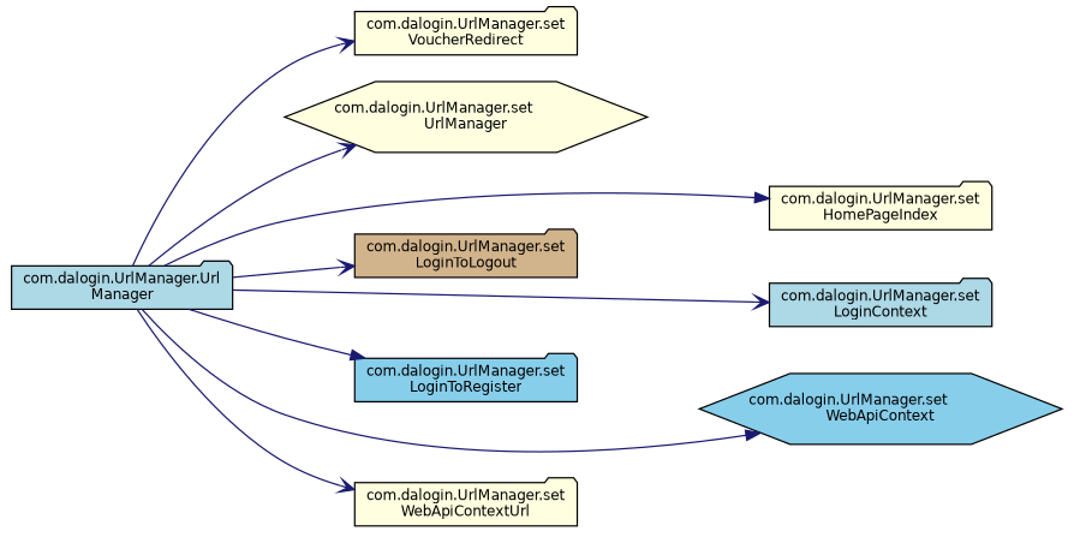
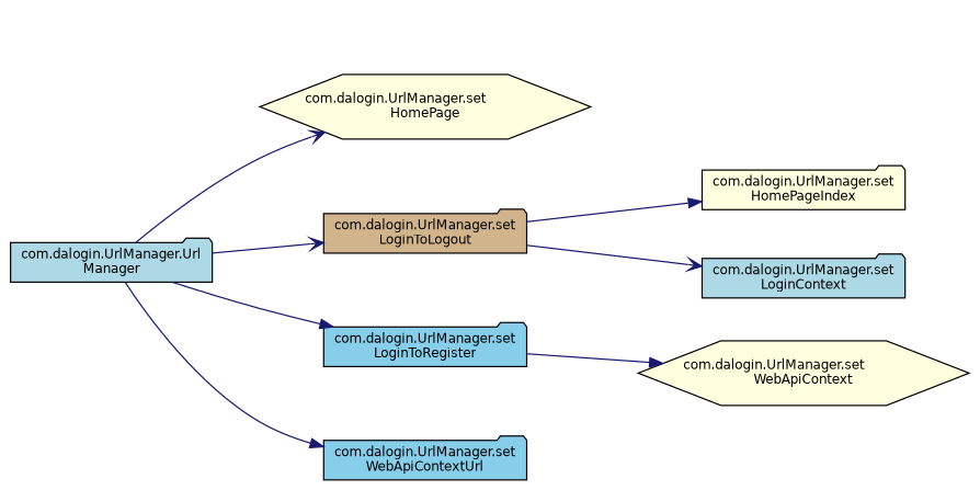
  digraph {
    rankdir=LR
    node [color=black fillcolor=lightyellow fontname=Helvetica fontsize=10 shape=folder style=filled]
    edge [arrowhead=vee color=midnightblue fontname=Helvetica fontsize=10 labelfontname=Helvetica labelfontsize=10 style=solid]
    n1 [fillcolor=lightblue fontcolor=black height=0.2 label="com.dalogin.UrlManager.Url\lManager" width=0.4]
-   n2 [height=0.2 label="com.dalogin.UrlManager.set\lVoucherRedirect" width=0.4]
-   n3 [height=0.2 label="com.dalogin.UrlManager.set\lUrlManager" shape=hexagon width=0.4]
+   n3 [height=0.2 label="com.dalogin.UrlManager.set\lHomePage" shape=hexagon width=0.4]
    n4 [height=0.2 label="com.dalogin.UrlManager.set\lHomePageIndex" width=0.4]
    n5 [fillcolor=lightblue height=0.2 label="com.dalogin.UrlManager.set\lLoginContext" width=0.4]
    n6 [fillcolor=skyblue height=0.2 label="com.dalogin.UrlManager.set\lLoginToRegister" width=0.4]
    n7 [fillcolor=tan height=0.2 label="com.dalogin.UrlManager.set\lLoginToLogout" width=0.4]
-   n8 [fillcolor=skyblue height=0.2 label="com.dalogin.UrlManager.set\lWebApiContext" shape=hexagon width=0.4]
-   n9 [height=0.2 label="com.dalogin.UrlManager.set\lWebApiContextUrl" width=0.4]
-   n1 -> n2
+   n8 [height=0.2 label="com.dalogin.UrlManager.set\lWebApiContext" shape=hexagon width=0.4]
+   n9 [fillcolor=skyblue height=0.2 label="com.dalogin.UrlManager.set\lWebApiContextUrl" width=0.4]
    n1 -> n3
-   n1 -> n4 [arrowhead=normal]
-   n1 -> n5
+   n7 -> n4 [arrowhead=normal]
+   n7 -> n5
    n1 -> n6 [arrowhead=normal]
    n1 -> n7
-   n1 -> n8 [arrowhead=normal]
-   n1 -> n9
+   n6 -> n8 [arrowhead=normal]
+   n1 -> n9 [arrowhead=normal]
  }
